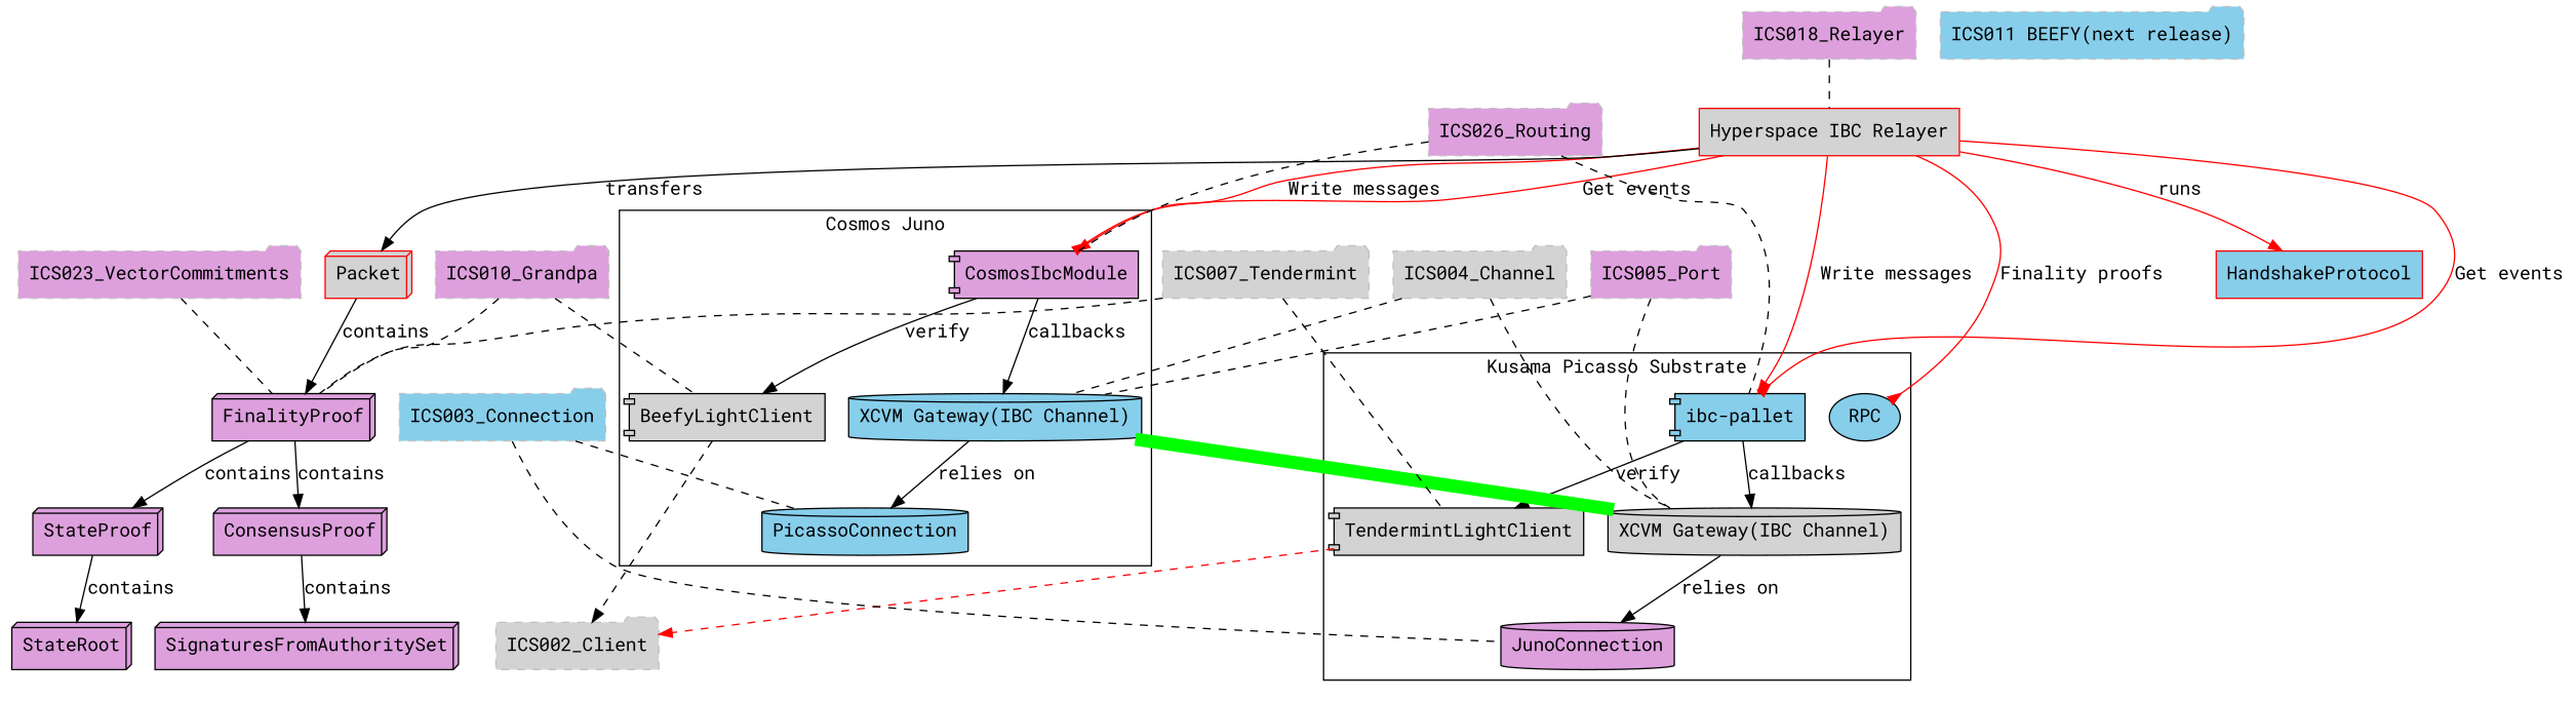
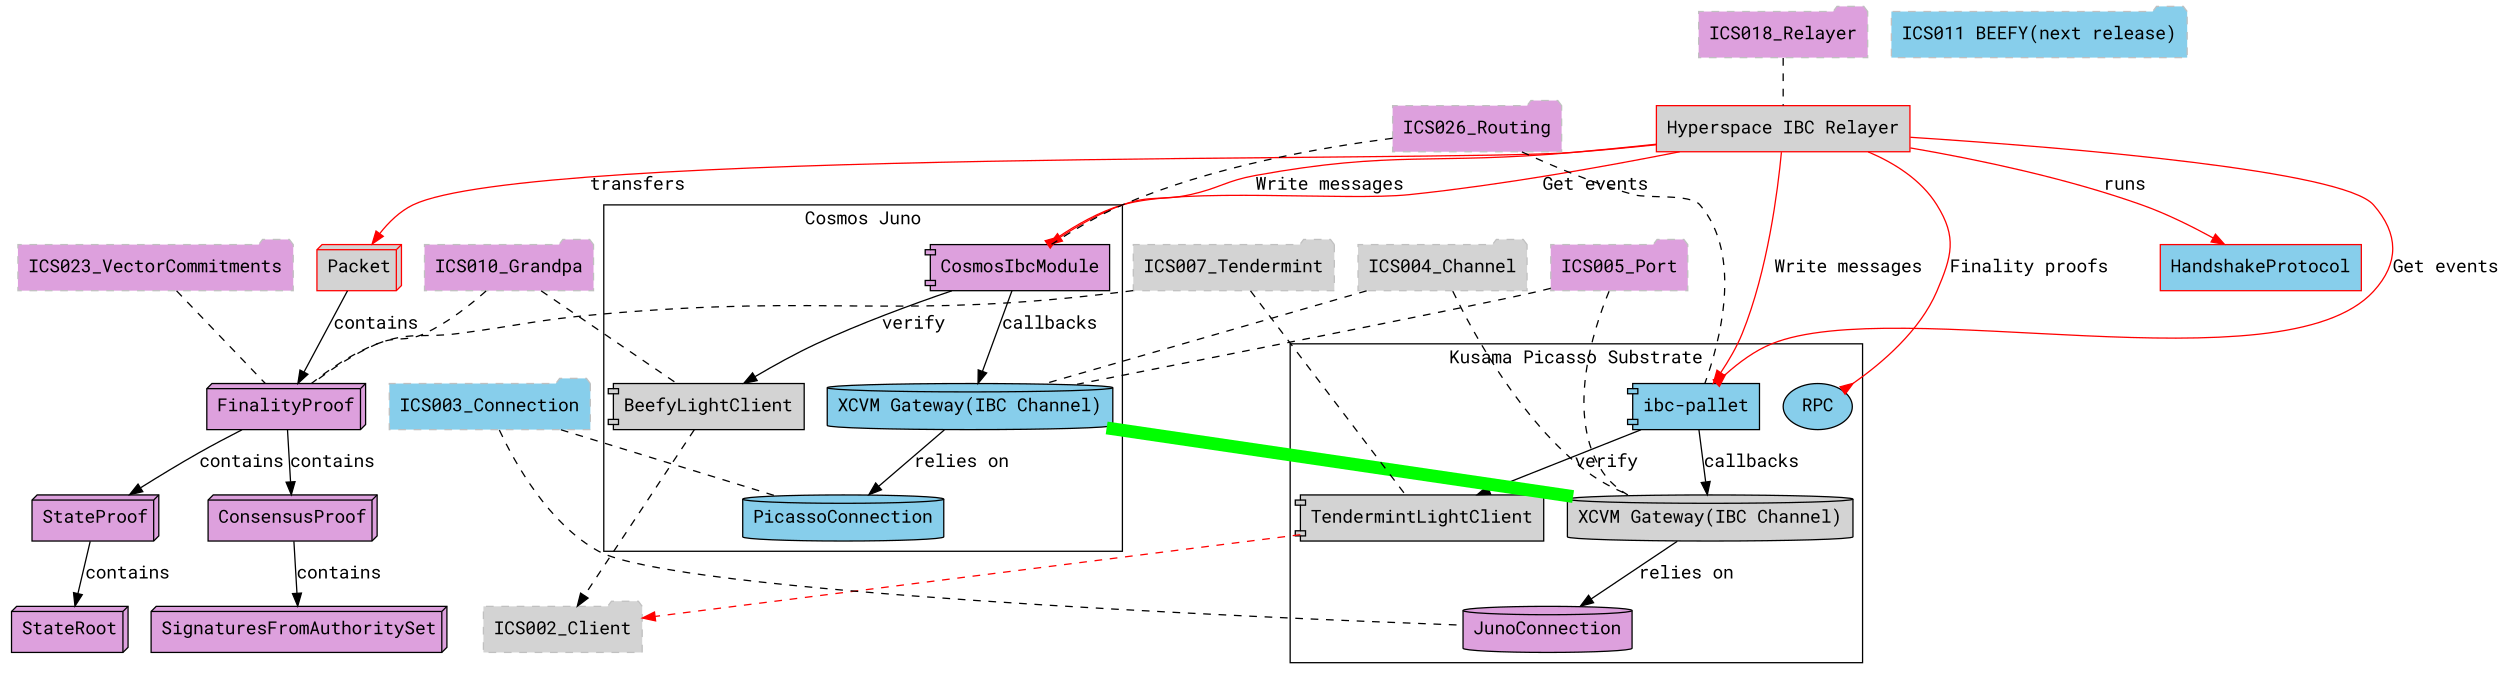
  digraph {
    fontname="Roboto Mono"
    node [fillcolor=plum fontname="Roboto Mono" style=filled shape=folder]
    edge [fontname="Roboto Mono"]
    RPC [fillcolor=skyblue shape=""]
    TendermintLightClient [fillcolor=lightgrey shape=component]
    n3 [fillcolor=skyblue label="ibc-pallet" shape=component]
    n4 [fillcolor=lightgrey label="XCVM Gateway(IBC Channel)" shape=cylinder]
    JunoConnection [shape=cylinder]
    BeefyLightClient [fillcolor=lightgrey shape=component]
    CosmosIbcModule [shape=component]
    n8 [fillcolor=skyblue label="XCVM Gateway(IBC Channel)" shape=cylinder]
    PicassoConnection [fillcolor=skyblue shape=cylinder]
    ICS002_Client [color=grey fillcolor=lightgrey style="dashed,filled"]
    FinalityProof [shape=box3d]
    ConsensusProof [shape=box3d]
    StateProof [shape=box3d]
    SignaturesFromAuthoritySet [shape=box3d]
    StateRoot [shape=box3d]
    n16 [color=red fillcolor=lightgrey label="Hyperspace IBC Relayer" shape=record]
    Packet [color=red fillcolor=lightgrey shape=box3d]
    HandshakeProtocol [color=red fillcolor=skyblue shape=record]
    ICS007_Tendermint [color=grey fillcolor=lightgrey style="dashed,filled"]
    ICS010_Grandpa [color=grey style="dashed,filled"]
    n21 [color=grey fillcolor=skyblue label="ICS011 BEEFY(next release)" style="dashed,filled"]
    ICS026_Routing [color=grey style="dashed,filled"]
    ICS003_Connection [color=grey fillcolor=skyblue style="dashed,filled"]
    ICS004_Channel [color=grey fillcolor=lightgrey style="dashed,filled"]
    ICS005_Port [color=grey style="dashed,filled"]
    ICS018_Relayer [color=grey style="dashed,filled"]
    ICS023_VectorCommitments [color=grey style="dashed,filled"]
    subgraph cluster_1 {
      label="Kusama Picasso Substrate"
      RPC
      TendermintLightClient
      n3
      n4
      JunoConnection
    }
    subgraph cluster_2 {
      label="Cosmos Juno"
      BeefyLightClient
      CosmosIbcModule
      n8
      PicassoConnection
    }
    TendermintLightClient -> ICS002_Client [color=red style=dashed]
    n3 -> TendermintLightClient [label=verify]
    n3 -> n4 [label=callbacks]
    n4 -> JunoConnection [label="relies on"]
    BeefyLightClient -> ICS002_Client [style=dashed]
    CosmosIbcModule -> BeefyLightClient [label=verify]
    CosmosIbcModule -> n8 [label=callbacks]
    n8 -> n4 [arrowhead=none color=green penwidth=10]
    n8 -> PicassoConnection [label="relies on"]
    FinalityProof -> ConsensusProof [label=contains]
    FinalityProof -> StateProof [label=contains]
    ConsensusProof -> SignaturesFromAuthoritySet [label=contains]
    StateProof -> StateRoot [label=contains]
    n16 -> RPC [arrowhead=inv color=red label="Finality proofs"]
    n16 -> n3 [arrowhead=inv color=red label="Get events"]
    n16 -> n3 [color=red label="Write messages"]
    n16 -> CosmosIbcModule [arrowhead=inv color=red label="Get events"]
    n16 -> CosmosIbcModule [color=red label="Write messages"]
-   n16 -> Packet [color=black label=transfers]
+   n16 -> Packet [color=red label=transfers]
    n16 -> HandshakeProtocol [color=red label=runs]
    Packet -> FinalityProof [label=contains]
    ICS007_Tendermint -> TendermintLightClient [arrowhead=none style=dashed]
    ICS007_Tendermint -> FinalityProof [arrowhead=none style=dashed]
    ICS010_Grandpa -> BeefyLightClient [arrowhead=none style=dashed]
    ICS010_Grandpa -> FinalityProof [arrowhead=none style=dashed]
    ICS026_Routing -> n3 [arrowhead=none style=dashed]
    ICS026_Routing -> CosmosIbcModule [arrowhead=none style=dashed]
    ICS003_Connection -> JunoConnection [arrowhead=none style=dashed]
    ICS003_Connection -> PicassoConnection [arrowhead=none style=dashed]
    ICS004_Channel -> n4 [arrowhead=none style=dashed]
    ICS004_Channel -> n8 [arrowhead=none style=dashed]
    ICS005_Port -> n4 [arrowhead=none style=dashed]
    ICS005_Port -> n8 [arrowhead=none style=dashed]
    ICS018_Relayer -> n16 [arrowhead=none style=dashed]
    ICS023_VectorCommitments -> FinalityProof [arrowhead=none style=dashed]
  }
